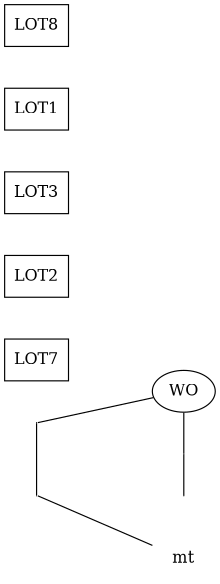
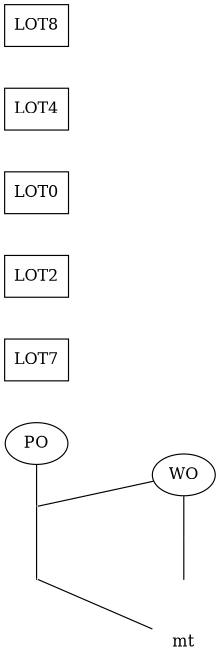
  graph {
    nodesep=0.5
    rankdir=LR
    ranksep=1
    node [shape=rect]
    dot1 [shape=point width=0]
+   PO [shape=""]
    dot2 [shape=point width=0]
    dot21 [shape=point width=0]
    WO [shape=""]
    dot22 [shape=point width=0]
    mt [shape=none]
    n8 [label=LOT7]
    LOT2
-   LOT3
-   LOT4 [label=LOT1]
+   LOT3 [label=LOT0]
+   LOT4
    n12 [label=LOT8]
    subgraph sub_1 {
      rank=same
      dot1
+     PO
      dot2
    }
    subgraph sub_2 {
      rank=same
      dot21
      WO
      dot22
    }
    dot1 -- dot2 [arrowhead=none]
    dot1 -- WO
+   PO -- dot1
    dot2 -- mt
    dot21 -- dot22
    WO -- dot21
  }
